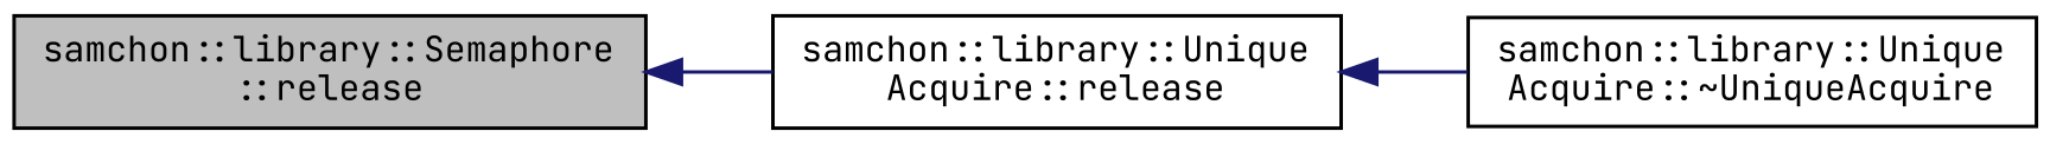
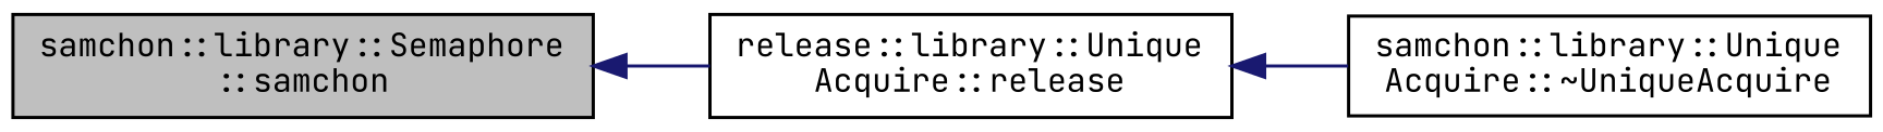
  digraph {
    fontname="JetBrains Mono"
    rankdir=LR
    node [color=black fillcolor=white fontname="JetBrains Mono" fontsize=10 shape=record style=filled]
    edge [color=midnightblue dir=back fontname="JetBrains Mono" fontsize=10 labelfontname=Helvetica labelfontsize=10 style=solid]
-   n1 [fillcolor=grey75 fontcolor=black height=0.2 label="samchon::library::Semaphore\l::release" width=0.4]
-   n2 [height=0.2 label="samchon::library::Unique\lAcquire::release" width=0.4]
+   n1 [fillcolor=grey75 fontcolor=black height=0.2 label="samchon::library::Semaphore\l::samchon" width=0.4]
+   n2 [height=0.2 label="release::library::Unique\lAcquire::release" width=0.4]
    n3 [height=0.2 label="samchon::library::Unique\lAcquire::~UniqueAcquire" width=0.4]
    n1 -> n2
    n2 -> n3
  }
